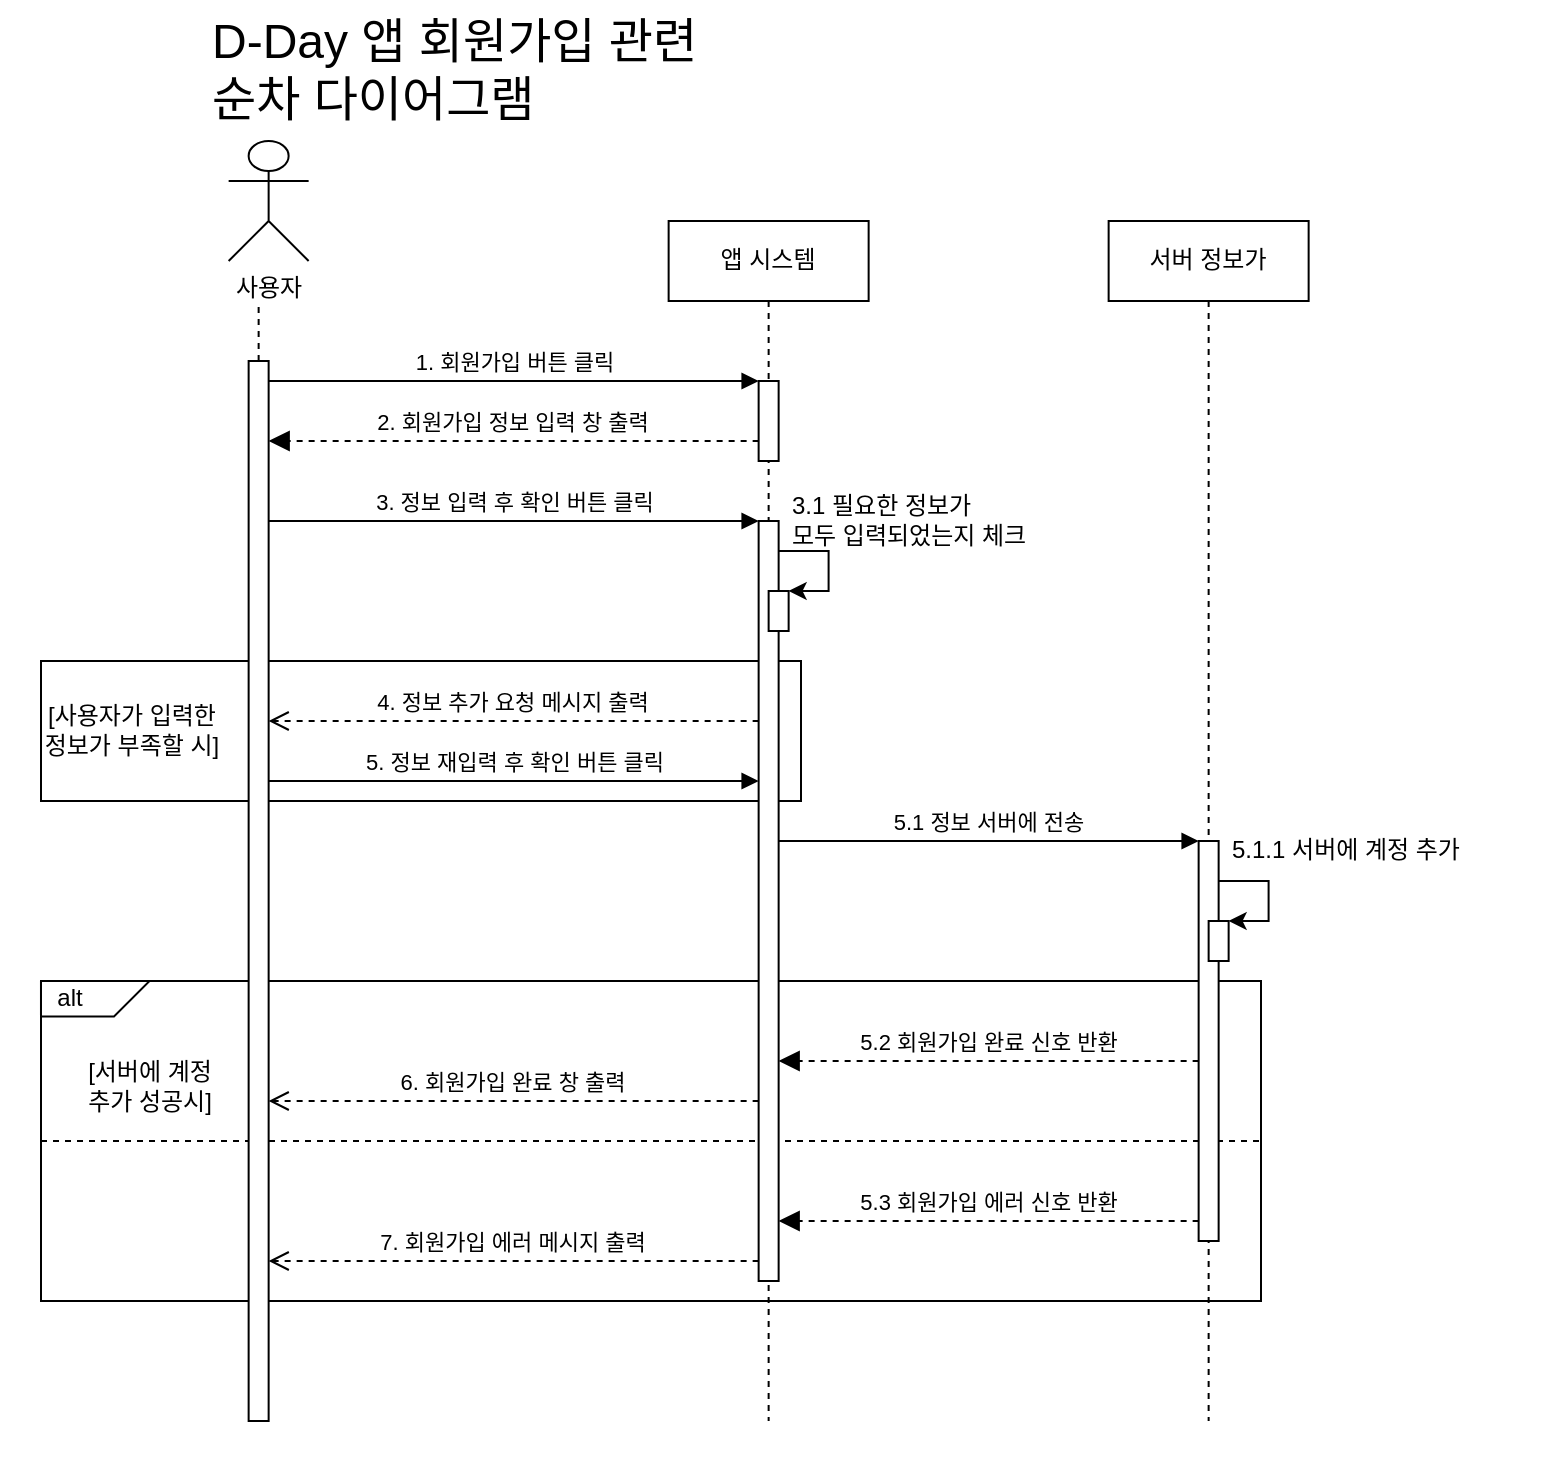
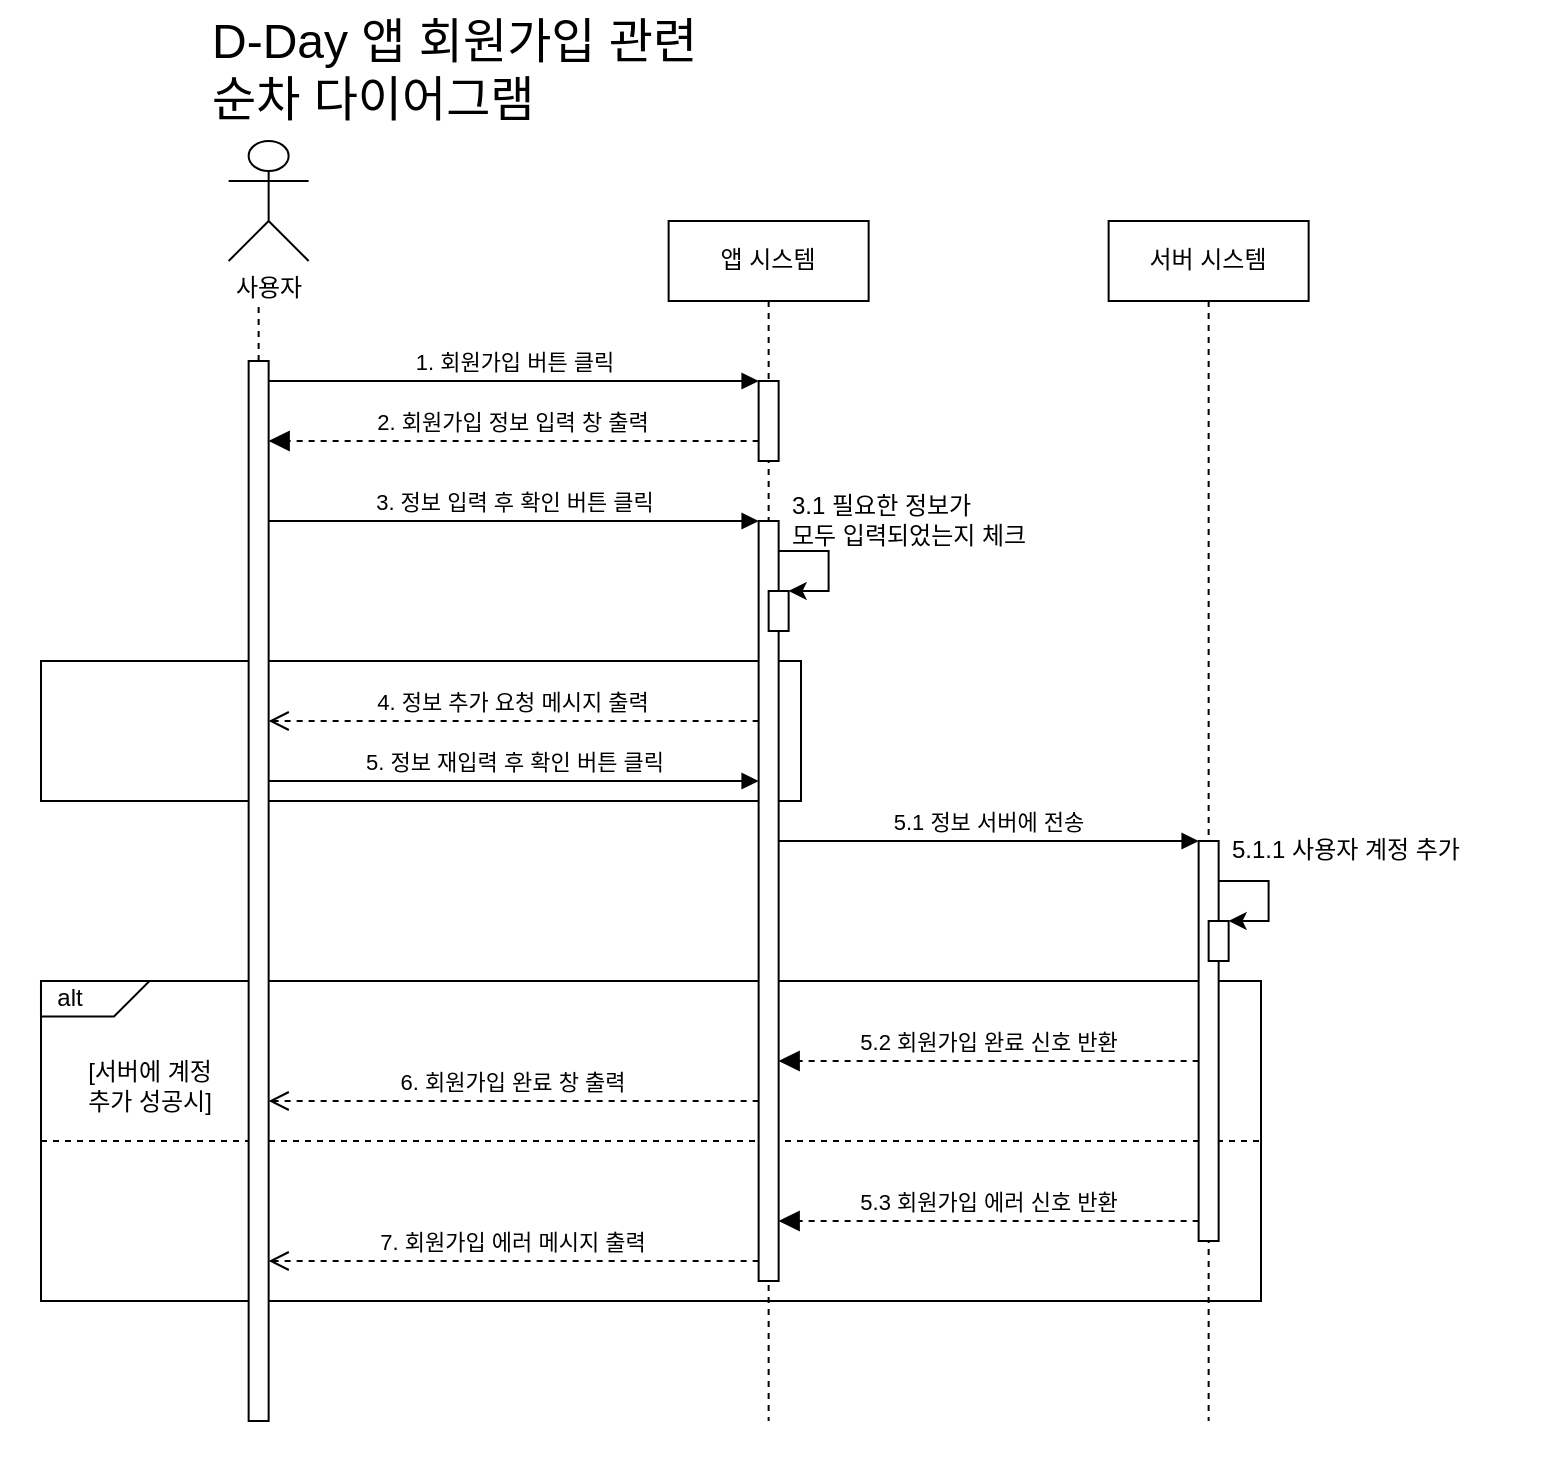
  <mxCell id="0" />
  <mxCell id="1" parent="0" />
  <mxCell id="2" value="" style="group" vertex="1" connectable="0" parent="1"><mxGeometry x="20" y="330" width="380.0" height="70" as="geometry" /></mxCell>
  <mxCell id="3" value="" style="rounded=0;whiteSpace=wrap;html=1;fillColor=none;" vertex="1" parent="2"><mxGeometry width="380.0" height="70" as="geometry" /></mxCell>
- <mxCell id="4" value="[사용자가 입력한&lt;div&gt;정보가 부족할 시]&lt;/div&gt;" style="text;html=1;align=center;verticalAlign=middle;whiteSpace=wrap;rounded=0;" vertex="1" parent="2"><mxGeometry y="20" width="92.432" height="30" as="geometry" /></mxCell>
  <mxCell id="5" value="" style="group" vertex="1" connectable="0" parent="1"><mxGeometry x="20" y="490" width="610" height="160" as="geometry" /></mxCell>
  <mxCell id="6" value="" style="rounded=0;whiteSpace=wrap;html=1;fillColor=none;" vertex="1" parent="5"><mxGeometry width="610" height="160" as="geometry" /></mxCell>
  <mxCell id="7" value="&amp;nbsp; alt" style="shape=card;whiteSpace=wrap;html=1;direction=west;size=20;fillColor=none;align=left;" vertex="1" parent="5"><mxGeometry width="54.29" height="17.778" as="geometry" /></mxCell>
  <mxCell id="8" value="[서버에 계정&lt;div&gt;&lt;span style=&quot;background-color: transparent; color: light-dark(rgb(0, 0, 0), rgb(255, 255, 255));&quot;&gt;추가 성공시]&lt;/span&gt;&lt;/div&gt;" style="text;html=1;align=center;verticalAlign=middle;whiteSpace=wrap;rounded=0;" vertex="1" parent="5"><mxGeometry x="20" y="37.778" width="70" height="31.111" as="geometry" /></mxCell>
  <mxCell id="9" value="" style="endArrow=none;dashed=1;html=1;rounded=0;exitX=0;exitY=0.5;exitDx=0;exitDy=0;entryX=1;entryY=0.5;entryDx=0;entryDy=0;" edge="1" parent="5" source="6" target="6"><mxGeometry width="50" height="50" relative="1" as="geometry"><mxPoint x="470" y="160" as="sourcePoint" /><mxPoint x="520" y="115.556" as="targetPoint" /></mxGeometry></mxCell>
- <mxCell id="10" value="서버 정보가" style="shape=umlLifeline;perimeter=lifelinePerimeter;whiteSpace=wrap;html=1;container=0;dropTarget=0;collapsible=0;recursiveResize=0;outlineConnect=0;portConstraint=eastwest;newEdgeStyle={&quot;edgeStyle&quot;:&quot;elbowEdgeStyle&quot;,&quot;elbow&quot;:&quot;vertical&quot;,&quot;curved&quot;:0,&quot;rounded&quot;:0};" vertex="1" parent="1"><mxGeometry x="553.82" y="110" width="100" height="600" as="geometry" /></mxCell>
+ <mxCell id="10" value="서버 시스템" style="shape=umlLifeline;perimeter=lifelinePerimeter;whiteSpace=wrap;html=1;container=0;dropTarget=0;collapsible=0;recursiveResize=0;outlineConnect=0;portConstraint=eastwest;newEdgeStyle={&quot;edgeStyle&quot;:&quot;elbowEdgeStyle&quot;,&quot;elbow&quot;:&quot;vertical&quot;,&quot;curved&quot;:0,&quot;rounded&quot;:0};" vertex="1" parent="1"><mxGeometry x="553.82" y="110" width="100" height="600" as="geometry" /></mxCell>
  <mxCell id="11" value="1. 회원가입 버튼 클릭" style="html=1;verticalAlign=bottom;endArrow=block;edgeStyle=elbowEdgeStyle;elbow=vertical;curved=0;rounded=0;" edge="1" parent="1" source="15" target="19"><mxGeometry relative="1" as="geometry"><mxPoint x="233.82" y="200" as="sourcePoint" /><Array as="points"><mxPoint x="218.82" y="190" /></Array></mxGeometry></mxCell>
  <mxCell id="12" value="2. 회원가입 정보 입력 창 출력" style="html=1;verticalAlign=bottom;endArrow=block;dashed=1;endSize=8;edgeStyle=elbowEdgeStyle;elbow=vertical;curved=0;rounded=0;endFill=1;" edge="1" parent="1" source="19"><mxGeometry relative="1" as="geometry"><mxPoint x="133.82" y="220" as="targetPoint" /><Array as="points"><mxPoint x="228.82" y="220" /></Array><mxPoint x="358.82" y="220" as="sourcePoint" /></mxGeometry></mxCell>
  <mxCell id="13" value="사용자" style="shape=umlActor;verticalLabelPosition=bottom;verticalAlign=top;html=1;outlineConnect=0;" vertex="1" parent="1"><mxGeometry x="113.82" y="70" width="40" height="60" as="geometry" /></mxCell>
  <mxCell id="14" value="" style="endArrow=none;dashed=1;html=1;rounded=0;" edge="1" parent="1" source="15"><mxGeometry width="50" height="50" relative="1" as="geometry"><mxPoint x="128.82" y="410" as="sourcePoint" /><mxPoint x="128.82" y="150" as="targetPoint" /></mxGeometry></mxCell>
  <mxCell id="15" value="" style="html=1;points=[];perimeter=orthogonalPerimeter;outlineConnect=0;targetShapes=umlLifeline;portConstraint=eastwest;newEdgeStyle={&quot;edgeStyle&quot;:&quot;elbowEdgeStyle&quot;,&quot;elbow&quot;:&quot;vertical&quot;,&quot;curved&quot;:0,&quot;rounded&quot;:0};" vertex="1" parent="1"><mxGeometry x="123.82" y="180" width="10" height="530" as="geometry" /></mxCell>
  <mxCell id="16" value="D-Day 앱 회원가입 관련&lt;div&gt;순차 다이어그램&lt;/div&gt;" style="text;html=1;align=left;verticalAlign=middle;whiteSpace=wrap;rounded=0;fontSize=24;" vertex="1" parent="1"><mxGeometry x="103.82" y="20" width="310" height="30" as="geometry" /></mxCell>
  <mxCell id="17" value="3. 정보 입력 후 확인 버튼 클릭" style="html=1;verticalAlign=bottom;endArrow=block;edgeStyle=elbowEdgeStyle;elbow=vertical;curved=0;rounded=0;" edge="1" parent="1" target="22"><mxGeometry relative="1" as="geometry"><mxPoint x="133.82" y="260" as="sourcePoint" /><Array as="points"><mxPoint x="208.82" y="260" /></Array><mxPoint x="358.82" y="260" as="targetPoint" /></mxGeometry></mxCell>
  <mxCell id="18" value="앱 시스템" style="shape=umlLifeline;perimeter=lifelinePerimeter;whiteSpace=wrap;html=1;container=0;dropTarget=0;collapsible=0;recursiveResize=0;outlineConnect=0;portConstraint=eastwest;newEdgeStyle={&quot;edgeStyle&quot;:&quot;elbowEdgeStyle&quot;,&quot;elbow&quot;:&quot;vertical&quot;,&quot;curved&quot;:0,&quot;rounded&quot;:0};" vertex="1" parent="1"><mxGeometry x="333.82" y="110" width="100" height="600" as="geometry" /></mxCell>
  <mxCell id="19" value="" style="html=1;points=[];perimeter=orthogonalPerimeter;outlineConnect=0;targetShapes=umlLifeline;portConstraint=eastwest;newEdgeStyle={&quot;edgeStyle&quot;:&quot;elbowEdgeStyle&quot;,&quot;elbow&quot;:&quot;vertical&quot;,&quot;curved&quot;:0,&quot;rounded&quot;:0};" vertex="1" parent="18"><mxGeometry x="45" y="80" width="10" height="40" as="geometry" /></mxCell>
  <mxCell id="20" value="" style="endArrow=classic;html=1;rounded=0;edgeStyle=orthogonalEdgeStyle;" edge="1" parent="18" target="23"><mxGeometry width="50" height="50" relative="1" as="geometry"><mxPoint x="55" y="165" as="sourcePoint" /><mxPoint x="110" y="185" as="targetPoint" /><Array as="points"><mxPoint x="80" y="165" /><mxPoint x="80" y="185" /></Array></mxGeometry></mxCell>
  <mxCell id="21" value="3.1 필요한 정보가&lt;div&gt;모두 입력되었는지 체크&lt;/div&gt;" style="text;html=1;align=left;verticalAlign=middle;resizable=0;points=[];autosize=1;strokeColor=none;fillColor=none;" vertex="1" parent="18"><mxGeometry x="60" y="130" width="140" height="40" as="geometry" /></mxCell>
  <mxCell id="22" value="" style="html=1;points=[];perimeter=orthogonalPerimeter;outlineConnect=0;targetShapes=umlLifeline;portConstraint=eastwest;newEdgeStyle={&quot;edgeStyle&quot;:&quot;elbowEdgeStyle&quot;,&quot;elbow&quot;:&quot;vertical&quot;,&quot;curved&quot;:0,&quot;rounded&quot;:0};" vertex="1" parent="18"><mxGeometry x="45" y="150" width="10" height="380" as="geometry" /></mxCell>
  <mxCell id="23" value="" style="html=1;points=[];perimeter=orthogonalPerimeter;outlineConnect=0;targetShapes=umlLifeline;portConstraint=eastwest;newEdgeStyle={&quot;edgeStyle&quot;:&quot;elbowEdgeStyle&quot;,&quot;elbow&quot;:&quot;vertical&quot;,&quot;curved&quot;:0,&quot;rounded&quot;:0};" vertex="1" parent="18"><mxGeometry x="50" y="185" width="10" height="20" as="geometry" /></mxCell>
  <mxCell id="24" value="5.1 정보 서버에 전송" style="html=1;verticalAlign=bottom;endArrow=block;edgeStyle=elbowEdgeStyle;elbow=horizontal;curved=0;rounded=0;" edge="1" parent="18"><mxGeometry relative="1" as="geometry"><mxPoint x="55.0" y="310" as="sourcePoint" /><Array as="points"><mxPoint x="135" y="310" /></Array><mxPoint x="265" y="310.0" as="targetPoint" /></mxGeometry></mxCell>
  <mxCell id="25" value="5.2 회원가입 완료 신호 반환" style="html=1;verticalAlign=bottom;endArrow=block;dashed=1;endSize=8;edgeStyle=elbowEdgeStyle;elbow=vertical;curved=0;rounded=0;endFill=1;" edge="1" parent="18"><mxGeometry relative="1" as="geometry"><mxPoint x="55.0" y="420" as="targetPoint" /><Array as="points"><mxPoint x="115" y="420" /></Array><mxPoint x="265.0" y="420" as="sourcePoint" /></mxGeometry></mxCell>
  <mxCell id="26" value="" style="endArrow=classic;html=1;rounded=0;edgeStyle=orthogonalEdgeStyle;" edge="1" parent="18" target="29"><mxGeometry width="50" height="50" relative="1" as="geometry"><mxPoint x="275" y="330" as="sourcePoint" /><mxPoint x="330" y="350" as="targetPoint" /><Array as="points"><mxPoint x="300" y="330" /><mxPoint x="300" y="350" /></Array></mxGeometry></mxCell>
- <mxCell id="27" value="5.1.1 서버에 계정 추가" style="text;html=1;align=left;verticalAlign=middle;resizable=0;points=[];autosize=1;strokeColor=none;fillColor=none;" vertex="1" parent="18"><mxGeometry x="280" y="300" width="140" height="30" as="geometry" /></mxCell>
+ <mxCell id="27" value="5.1.1 사용자 계정 추가" style="text;html=1;align=left;verticalAlign=middle;resizable=0;points=[];autosize=1;strokeColor=none;fillColor=none;" vertex="1" parent="18"><mxGeometry x="280" y="300" width="140" height="30" as="geometry" /></mxCell>
  <mxCell id="28" value="" style="html=1;points=[];perimeter=orthogonalPerimeter;outlineConnect=0;targetShapes=umlLifeline;portConstraint=eastwest;newEdgeStyle={&quot;edgeStyle&quot;:&quot;elbowEdgeStyle&quot;,&quot;elbow&quot;:&quot;vertical&quot;,&quot;curved&quot;:0,&quot;rounded&quot;:0};" vertex="1" parent="18"><mxGeometry x="265" y="310" width="10" height="200" as="geometry" /></mxCell>
  <mxCell id="29" value="" style="html=1;points=[];perimeter=orthogonalPerimeter;outlineConnect=0;targetShapes=umlLifeline;portConstraint=eastwest;newEdgeStyle={&quot;edgeStyle&quot;:&quot;elbowEdgeStyle&quot;,&quot;elbow&quot;:&quot;vertical&quot;,&quot;curved&quot;:0,&quot;rounded&quot;:0};" vertex="1" parent="18"><mxGeometry x="270" y="350" width="10" height="20" as="geometry" /></mxCell>
  <mxCell id="30" value="5. 정보 재입력 후 확인 버튼 클릭" style="html=1;verticalAlign=bottom;endArrow=block;edgeStyle=elbowEdgeStyle;elbow=vertical;curved=0;rounded=0;" edge="1" parent="1" source="15" target="22"><mxGeometry relative="1" as="geometry"><mxPoint x="112.429" y="390" as="sourcePoint" /><Array as="points"><mxPoint x="196.252" y="390" /></Array><mxPoint x="386.252" y="390" as="targetPoint" /></mxGeometry></mxCell>
  <mxCell id="31" value="4. 정보 추가 요청 메시지 출력" style="html=1;verticalAlign=bottom;endArrow=open;dashed=1;endSize=8;edgeStyle=elbowEdgeStyle;elbow=vertical;curved=0;rounded=0;endFill=0;" edge="1" parent="1" source="22" target="15"><mxGeometry relative="1" as="geometry"><mxPoint x="112.429" y="360" as="targetPoint" /><Array as="points"><mxPoint x="218.605" y="360" /></Array><mxPoint x="386.252" y="360" as="sourcePoint" /></mxGeometry></mxCell>
  <mxCell id="32" value="6. 회원가입 완료 창 출력" style="html=1;verticalAlign=bottom;endArrow=open;dashed=1;endSize=8;edgeStyle=elbowEdgeStyle;elbow=vertical;curved=0;rounded=0;" edge="1" parent="1"><mxGeometry relative="1" as="geometry"><mxPoint x="133.82" y="550" as="targetPoint" /><Array as="points"><mxPoint x="363.82" y="550" /></Array><mxPoint x="378.82" y="550" as="sourcePoint" /></mxGeometry></mxCell>
  <mxCell id="33" value="5.3 회원가입&amp;nbsp;&lt;span style=&quot;background-color: light-dark(#ffffff, var(--ge-dark-color, #121212)); color: light-dark(rgb(0, 0, 0), rgb(255, 255, 255));&quot;&gt;에러 신호 반환&lt;/span&gt;" style="html=1;verticalAlign=bottom;endArrow=block;dashed=1;endSize=8;edgeStyle=elbowEdgeStyle;elbow=vertical;curved=0;rounded=0;endFill=1;" edge="1" parent="1"><mxGeometry relative="1" as="geometry"><mxPoint x="388.82" y="610" as="targetPoint" /><Array as="points"><mxPoint x="448.82" y="610" /></Array><mxPoint x="598.82" y="610" as="sourcePoint" /></mxGeometry></mxCell>
  <mxCell id="34" value="7. 회원가입&amp;nbsp;&lt;span style=&quot;background-color: light-dark(#ffffff, var(--ge-dark-color, #121212)); color: light-dark(rgb(0, 0, 0), rgb(255, 255, 255));&quot;&gt;에러 메시지 출력&lt;/span&gt;" style="html=1;verticalAlign=bottom;endArrow=open;dashed=1;endSize=8;edgeStyle=elbowEdgeStyle;elbow=vertical;curved=0;rounded=0;" edge="1" parent="1"><mxGeometry relative="1" as="geometry"><mxPoint x="133.82" y="630" as="targetPoint" /><Array as="points"><mxPoint x="363.82" y="630" /></Array><mxPoint x="378.82" y="630" as="sourcePoint" /></mxGeometry></mxCell>
